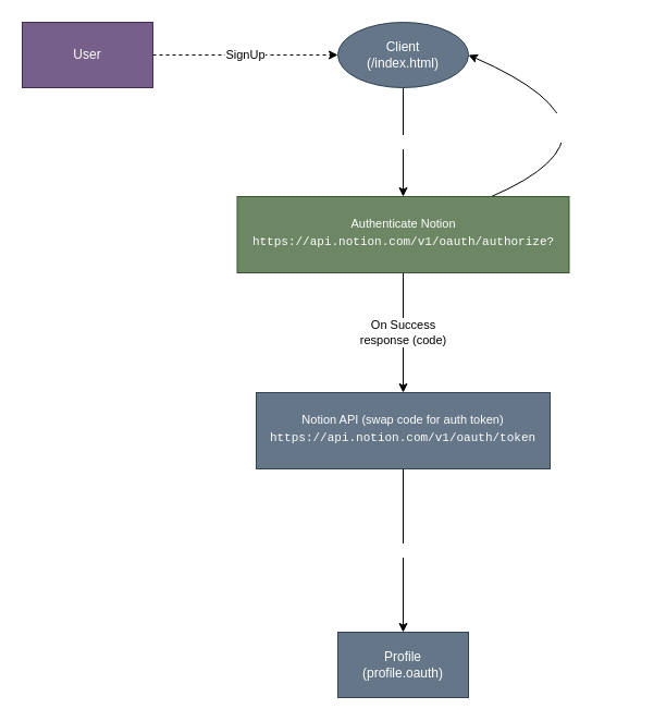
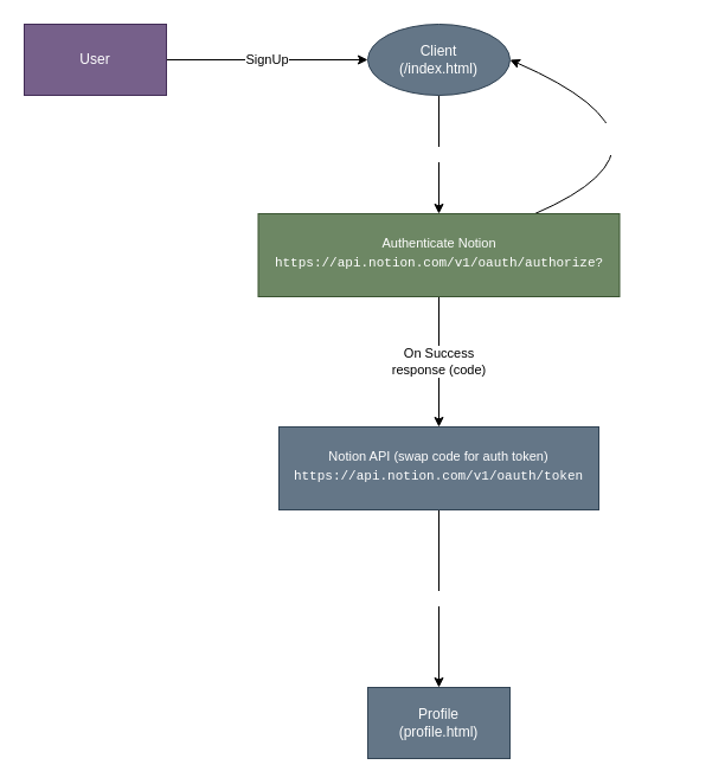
  <mxCell id="0" />
  <mxCell id="1" parent="0" />
- <mxCell id="2" value="SignUp" style="edgeStyle=none;html=1;entryX=0;entryY=0.5;entryDx=0;entryDy=0;dashed=1;" parent="1" source="3" target="11" edge="1"><mxGeometry relative="1" as="geometry"><mxPoint x="320" y="110" as="targetPoint" /></mxGeometry></mxCell>
+ <mxCell id="2" value="SignUp" style="edgeStyle=none;html=1;entryX=0;entryY=0.5;entryDx=0;entryDy=0;" parent="1" source="3" target="11" edge="1"><mxGeometry relative="1" as="geometry"><mxPoint x="320" y="110" as="targetPoint" /></mxGeometry></mxCell>
  <mxCell id="3" value="User" style="whiteSpace=wrap;html=1;fillColor=#76608a;fontColor=#ffffff;strokeColor=#432D57;" parent="1" vertex="1"><mxGeometry x="20" y="20" width="120" height="60" as="geometry" /></mxCell>
  <mxCell id="4" value="On Success&lt;br&gt;response (code)" style="edgeStyle=none;html=1;entryX=0.5;entryY=0;entryDx=0;entryDy=0;" parent="1" source="7" target="9" edge="1"><mxGeometry relative="1" as="geometry"><mxPoint x="370" y="300" as="targetPoint" /></mxGeometry></mxCell>
  <mxCell id="5" style="edgeStyle=none;curved=1;html=1;entryX=1;entryY=0.5;entryDx=0;entryDy=0;fontSize=11;fontColor=#FFFFFF;" parent="1" source="7" target="11" edge="1"><mxGeometry relative="1" as="geometry"><Array as="points"><mxPoint x="590" y="120" /></Array></mxGeometry></mxCell>
  <mxCell id="6" value="On Fail&lt;br&gt;(Redirect to home)" style="edgeLabel;html=1;align=center;verticalAlign=middle;resizable=0;points=[];fontSize=11;fontColor=#FFFFFF;" parent="5" vertex="1" connectable="0"><mxGeometry x="0.349" y="26" relative="1" as="geometry"><mxPoint as="offset" /></mxGeometry></mxCell>
  <mxCell id="7" value="&lt;font color=&quot;#ffffff&quot; style=&quot;font-size: 11px&quot;&gt;Authenticate Notion&lt;br&gt;&lt;/font&gt;&lt;div style=&quot;font-family: &amp;#34;sourcecodepro+powerline+awesome regular&amp;#34; , &amp;#34;menlo&amp;#34; , &amp;#34;monaco&amp;#34; , &amp;#34;courier new&amp;#34; , monospace , &amp;#34;menlo&amp;#34; , &amp;#34;monaco&amp;#34; , &amp;#34;courier new&amp;#34; , monospace ; line-height: 21px ; font-size: 11px&quot;&gt;&lt;font color=&quot;#ffffff&quot; style=&quot;font-size: 11px&quot;&gt;https://api.notion.com/v1/oauth/authorize?&lt;/font&gt;&lt;/div&gt;" style="whiteSpace=wrap;html=1;fillColor=#6d8764;strokeColor=#3A5431;fontColor=#ffffff;" parent="1" vertex="1"><mxGeometry x="217.5" y="180" width="305" height="70" as="geometry" /></mxCell>
  <mxCell id="8" value="On Success" style="edgeStyle=none;html=1;fontSize=11;fontColor=#FFFFFF;" parent="1" source="9" target="12" edge="1"><mxGeometry relative="1" as="geometry" /></mxCell>
  <mxCell id="9" value="&lt;font style=&quot;font-size: 11px&quot; color=&quot;#ffffff&quot;&gt;Notion API (swap code for auth token)&lt;br&gt;&lt;/font&gt;&lt;div style=&quot;font-family: &amp;#34;sourcecodepro+powerline+awesome regular&amp;#34; , &amp;#34;menlo&amp;#34; , &amp;#34;monaco&amp;#34; , &amp;#34;courier new&amp;#34; , monospace , &amp;#34;menlo&amp;#34; , &amp;#34;monaco&amp;#34; , &amp;#34;courier new&amp;#34; , monospace ; line-height: 21px ; font-size: 11px&quot;&gt;&lt;font style=&quot;font-size: 11px&quot; color=&quot;#ffffff&quot;&gt;https://api.notion.com/v1/oauth/token&lt;/font&gt;&lt;/div&gt;" style="whiteSpace=wrap;html=1;fillColor=#647687;strokeColor=#314354;fontColor=#ffffff;" parent="1" vertex="1"><mxGeometry x="235" y="360" width="270" height="70" as="geometry" /></mxCell>
  <mxCell id="10" value="href" style="edgeStyle=none;html=1;entryX=0.5;entryY=0;entryDx=0;entryDy=0;fontSize=11;fontColor=#FFFFFF;" parent="1" source="11" target="7" edge="1"><mxGeometry relative="1" as="geometry" /></mxCell>
  <mxCell id="11" value="Client&lt;br&gt;(/index.html)" style="ellipse;whiteSpace=wrap;html=1;fillColor=#647687;fontColor=#ffffff;strokeColor=#314354;" parent="1" vertex="1"><mxGeometry x="310" y="20" width="120" height="60" as="geometry" /></mxCell>
- <mxCell id="12" value="Profile&lt;br&gt;(profile.oauth)" style="whiteSpace=wrap;html=1;fillColor=#647687;fontColor=#ffffff;strokeColor=#314354;" parent="1" vertex="1"><mxGeometry x="310" y="580" width="120" height="60" as="geometry" /></mxCell>
+ <mxCell id="12" value="Profile&lt;br&gt;(profile.html)" style="whiteSpace=wrap;html=1;fillColor=#647687;fontColor=#ffffff;strokeColor=#314354;" parent="1" vertex="1"><mxGeometry x="310" y="580" width="120" height="60" as="geometry" /></mxCell>
